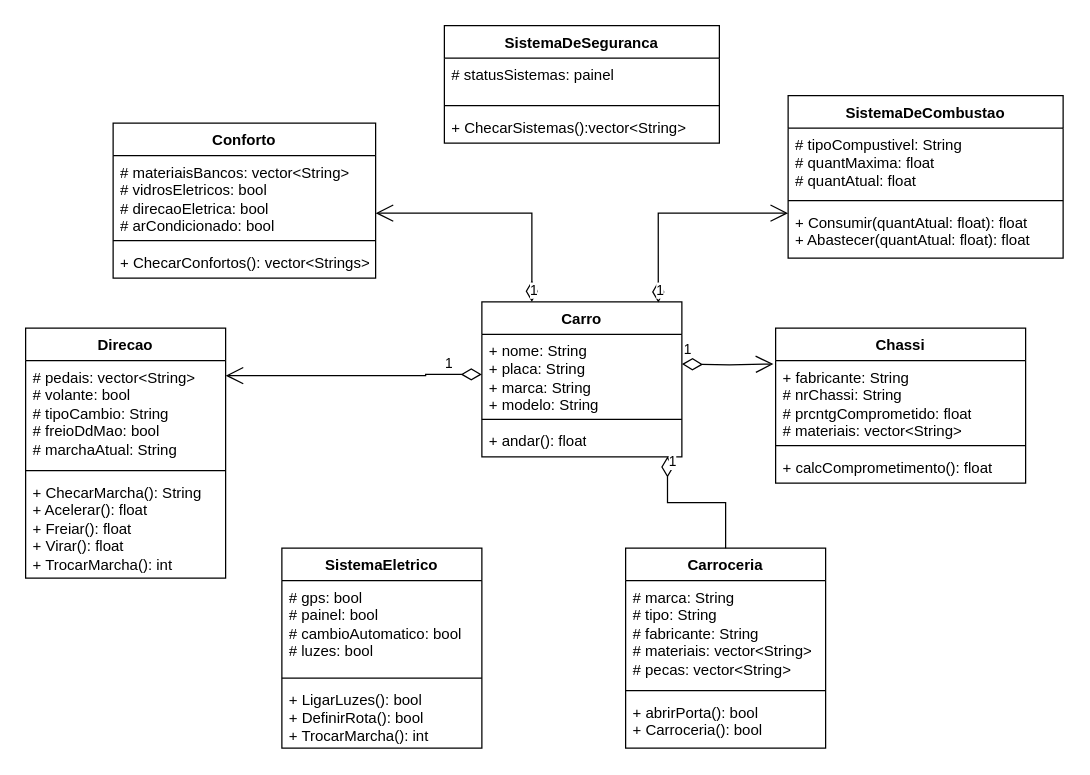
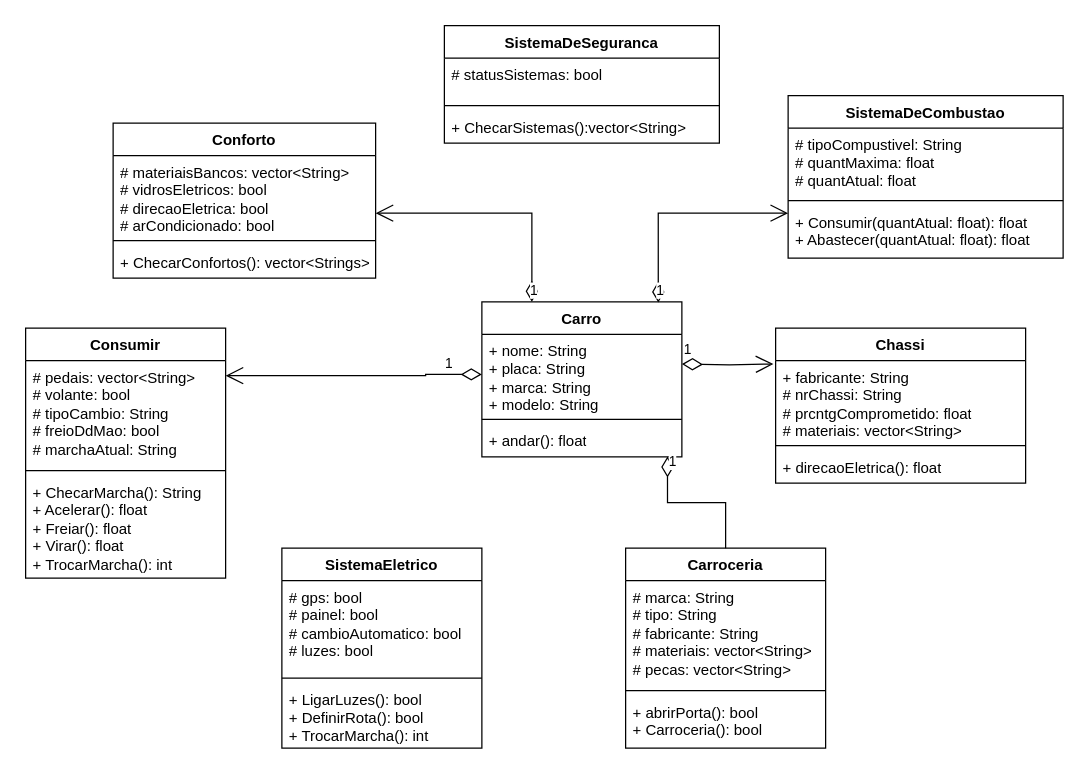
  <mxCell id="0" />
  <mxCell id="1" parent="0" />
  <mxCell id="2" value="Carro" style="swimlane;fontStyle=1;align=center;verticalAlign=top;childLayout=stackLayout;horizontal=1;startSize=26;horizontalStack=0;resizeParent=1;resizeParentMax=0;resizeLast=0;collapsible=1;marginBottom=0;whiteSpace=wrap;html=1;" parent="1" vertex="1"><mxGeometry x="385" y="241" width="160" height="124" as="geometry" /></mxCell>
  <mxCell id="3" value="+ nome: String&lt;div&gt;+ placa: String&lt;/div&gt;&lt;div&gt;+ marca: String&lt;/div&gt;&lt;div&gt;+ modelo: String&lt;/div&gt;" style="text;strokeColor=none;fillColor=none;align=left;verticalAlign=top;spacingLeft=4;spacingRight=4;overflow=hidden;rotatable=0;points=[[0,0.5],[1,0.5]];portConstraint=eastwest;whiteSpace=wrap;html=1;" parent="2" vertex="1"><mxGeometry y="26" width="160" height="64" as="geometry" /></mxCell>
  <mxCell id="4" value="" style="line;strokeWidth=1;fillColor=none;align=left;verticalAlign=middle;spacingTop=-1;spacingLeft=3;spacingRight=3;rotatable=0;labelPosition=right;points=[];portConstraint=eastwest;strokeColor=inherit;" parent="2" vertex="1"><mxGeometry y="90" width="160" height="8" as="geometry" /></mxCell>
  <mxCell id="5" value="+ andar(): float" style="text;strokeColor=none;fillColor=none;align=left;verticalAlign=top;spacingLeft=4;spacingRight=4;overflow=hidden;rotatable=0;points=[[0,0.5],[1,0.5]];portConstraint=eastwest;whiteSpace=wrap;html=1;" parent="2" vertex="1"><mxGeometry y="98" width="160" height="26" as="geometry" /></mxCell>
  <mxCell id="6" value="Carroceria" style="swimlane;fontStyle=1;align=center;verticalAlign=top;childLayout=stackLayout;horizontal=1;startSize=26;horizontalStack=0;resizeParent=1;resizeParentMax=0;resizeLast=0;collapsible=1;marginBottom=0;whiteSpace=wrap;html=1;" parent="1" vertex="1"><mxGeometry x="500" y="438" width="160" height="160" as="geometry" /></mxCell>
  <mxCell id="7" value="# marca: String&lt;div&gt;# tipo: String&lt;/div&gt;&lt;div&gt;# fabricante: String&lt;/div&gt;&lt;div&gt;# materiais: vector&amp;lt;String&amp;gt;&lt;/div&gt;&lt;div&gt;# pecas: vector&amp;lt;String&amp;gt;&lt;/div&gt;" style="text;strokeColor=none;fillColor=none;align=left;verticalAlign=top;spacingLeft=4;spacingRight=4;overflow=hidden;rotatable=0;points=[[0,0.5],[1,0.5]];portConstraint=eastwest;whiteSpace=wrap;html=1;" parent="6" vertex="1"><mxGeometry y="26" width="160" height="84" as="geometry" /></mxCell>
  <mxCell id="8" value="" style="line;strokeWidth=1;fillColor=none;align=left;verticalAlign=middle;spacingTop=-1;spacingLeft=3;spacingRight=3;rotatable=0;labelPosition=right;points=[];portConstraint=eastwest;strokeColor=inherit;" parent="6" vertex="1"><mxGeometry y="110" width="160" height="8" as="geometry" /></mxCell>
  <mxCell id="9" value="+ abrirPorta(): bool&lt;div&gt;+ Carroceria(): bool&lt;/div&gt;" style="text;strokeColor=none;fillColor=none;align=left;verticalAlign=top;spacingLeft=4;spacingRight=4;overflow=hidden;rotatable=0;points=[[0,0.5],[1,0.5]];portConstraint=eastwest;whiteSpace=wrap;html=1;" parent="6" vertex="1"><mxGeometry y="118" width="160" height="42" as="geometry" /></mxCell>
  <mxCell id="10" value="SistemaEletrico" style="swimlane;fontStyle=1;align=center;verticalAlign=top;childLayout=stackLayout;horizontal=1;startSize=26;horizontalStack=0;resizeParent=1;resizeParentMax=0;resizeLast=0;collapsible=1;marginBottom=0;whiteSpace=wrap;html=1;" parent="1" vertex="1"><mxGeometry x="225" y="438" width="160" height="160" as="geometry" /></mxCell>
  <mxCell id="11" value="# gps: bool&lt;div&gt;# painel: bool&lt;/div&gt;&lt;div&gt;# cambioAutomatico: bool&lt;/div&gt;&lt;div&gt;# luzes: bool&lt;/div&gt;" style="text;strokeColor=none;fillColor=none;align=left;verticalAlign=top;spacingLeft=4;spacingRight=4;overflow=hidden;rotatable=0;points=[[0,0.5],[1,0.5]];portConstraint=eastwest;whiteSpace=wrap;html=1;" parent="10" vertex="1"><mxGeometry y="26" width="160" height="74" as="geometry" /></mxCell>
  <mxCell id="12" value="" style="line;strokeWidth=1;fillColor=none;align=left;verticalAlign=middle;spacingTop=-1;spacingLeft=3;spacingRight=3;rotatable=0;labelPosition=right;points=[];portConstraint=eastwest;strokeColor=inherit;" parent="10" vertex="1"><mxGeometry y="100" width="160" height="8" as="geometry" /></mxCell>
  <mxCell id="13" value="+ LigarLuzes(): bool&lt;div&gt;+ DefinirRota(): bool&lt;/div&gt;&lt;div&gt;+ TrocarMarcha(): int&lt;/div&gt;" style="text;strokeColor=none;fillColor=none;align=left;verticalAlign=top;spacingLeft=4;spacingRight=4;overflow=hidden;rotatable=0;points=[[0,0.5],[1,0.5]];portConstraint=eastwest;whiteSpace=wrap;html=1;" parent="10" vertex="1"><mxGeometry y="108" width="160" height="52" as="geometry" /></mxCell>
  <mxCell id="14" value="Chassi" style="swimlane;fontStyle=1;align=center;verticalAlign=top;childLayout=stackLayout;horizontal=1;startSize=26;horizontalStack=0;resizeParent=1;resizeParentMax=0;resizeLast=0;collapsible=1;marginBottom=0;whiteSpace=wrap;html=1;" parent="1" vertex="1"><mxGeometry x="620" y="262" width="200" height="124" as="geometry" /></mxCell>
  <mxCell id="15" value="+ fabricante: String&lt;div&gt;# nrChassi: String&lt;/div&gt;&lt;div&gt;# prcntgComprometido: float&lt;/div&gt;&lt;div&gt;# materiais: vector&amp;lt;String&amp;gt;&lt;/div&gt;" style="text;strokeColor=none;fillColor=none;align=left;verticalAlign=top;spacingLeft=4;spacingRight=4;overflow=hidden;rotatable=0;points=[[0,0.5],[1,0.5]];portConstraint=eastwest;whiteSpace=wrap;html=1;" parent="14" vertex="1"><mxGeometry y="26" width="200" height="64" as="geometry" /></mxCell>
  <mxCell id="16" value="" style="line;strokeWidth=1;fillColor=none;align=left;verticalAlign=middle;spacingTop=-1;spacingLeft=3;spacingRight=3;rotatable=0;labelPosition=right;points=[];portConstraint=eastwest;strokeColor=inherit;" parent="14" vertex="1"><mxGeometry y="90" width="200" height="8" as="geometry" /></mxCell>
- <mxCell id="17" value="+ calcComprometimento(): float" style="text;strokeColor=none;fillColor=none;align=left;verticalAlign=top;spacingLeft=4;spacingRight=4;overflow=hidden;rotatable=0;points=[[0,0.5],[1,0.5]];portConstraint=eastwest;whiteSpace=wrap;html=1;" parent="14" vertex="1"><mxGeometry y="98" width="200" height="26" as="geometry" /></mxCell>
+ <mxCell id="17" value="+ direcaoEletrica(): float" style="text;strokeColor=none;fillColor=none;align=left;verticalAlign=top;spacingLeft=4;spacingRight=4;overflow=hidden;rotatable=0;points=[[0,0.5],[1,0.5]];portConstraint=eastwest;whiteSpace=wrap;html=1;" parent="14" vertex="1"><mxGeometry y="98" width="200" height="26" as="geometry" /></mxCell>
  <mxCell id="18" value="SistemaDeCombustao" style="swimlane;fontStyle=1;align=center;verticalAlign=top;childLayout=stackLayout;horizontal=1;startSize=26;horizontalStack=0;resizeParent=1;resizeParentMax=0;resizeLast=0;collapsible=1;marginBottom=0;whiteSpace=wrap;html=1;" parent="1" vertex="1"><mxGeometry x="630" y="76" width="220" height="130" as="geometry" /></mxCell>
  <mxCell id="19" value="# tipoCompustivel: String&lt;div&gt;# quantMaxima: float&lt;/div&gt;&lt;div&gt;# quantAtual: float&lt;/div&gt;" style="text;strokeColor=none;fillColor=none;align=left;verticalAlign=top;spacingLeft=4;spacingRight=4;overflow=hidden;rotatable=0;points=[[0,0.5],[1,0.5]];portConstraint=eastwest;whiteSpace=wrap;html=1;" parent="18" vertex="1"><mxGeometry y="26" width="220" height="54" as="geometry" /></mxCell>
  <mxCell id="20" value="" style="line;strokeWidth=1;fillColor=none;align=left;verticalAlign=middle;spacingTop=-1;spacingLeft=3;spacingRight=3;rotatable=0;labelPosition=right;points=[];portConstraint=eastwest;strokeColor=inherit;" parent="18" vertex="1"><mxGeometry y="80" width="220" height="8" as="geometry" /></mxCell>
  <mxCell id="21" value="+ Consumir(quantAtual: float): float&lt;div&gt;+ Abastecer(quantAtual: float): float&lt;/div&gt;" style="text;strokeColor=none;fillColor=none;align=left;verticalAlign=top;spacingLeft=4;spacingRight=4;overflow=hidden;rotatable=0;points=[[0,0.5],[1,0.5]];portConstraint=eastwest;whiteSpace=wrap;html=1;" parent="18" vertex="1"><mxGeometry y="88" width="220" height="42" as="geometry" /></mxCell>
  <mxCell id="22" value="SistemaDeSeguranca" style="swimlane;fontStyle=1;align=center;verticalAlign=top;childLayout=stackLayout;horizontal=1;startSize=26;horizontalStack=0;resizeParent=1;resizeParentMax=0;resizeLast=0;collapsible=1;marginBottom=0;whiteSpace=wrap;html=1;" parent="1" vertex="1"><mxGeometry x="355" y="20" width="220" height="94" as="geometry" /></mxCell>
- <mxCell id="23" value="&lt;div&gt;# statusSistemas: painel&lt;/div&gt;" style="text;strokeColor=none;fillColor=none;align=left;verticalAlign=top;spacingLeft=4;spacingRight=4;overflow=hidden;rotatable=0;points=[[0,0.5],[1,0.5]];portConstraint=eastwest;whiteSpace=wrap;html=1;" parent="22" vertex="1"><mxGeometry y="26" width="220" height="34" as="geometry" /></mxCell>
+ <mxCell id="23" value="&lt;div&gt;# statusSistemas: bool&lt;/div&gt;" style="text;strokeColor=none;fillColor=none;align=left;verticalAlign=top;spacingLeft=4;spacingRight=4;overflow=hidden;rotatable=0;points=[[0,0.5],[1,0.5]];portConstraint=eastwest;whiteSpace=wrap;html=1;" parent="22" vertex="1"><mxGeometry y="26" width="220" height="34" as="geometry" /></mxCell>
  <mxCell id="24" value="" style="line;strokeWidth=1;fillColor=none;align=left;verticalAlign=middle;spacingTop=-1;spacingLeft=3;spacingRight=3;rotatable=0;labelPosition=right;points=[];portConstraint=eastwest;strokeColor=inherit;" parent="22" vertex="1"><mxGeometry y="60" width="220" height="8" as="geometry" /></mxCell>
  <mxCell id="25" value="+ ChecarSistemas():vector&amp;lt;String&amp;gt;" style="text;strokeColor=none;fillColor=none;align=left;verticalAlign=top;spacingLeft=4;spacingRight=4;overflow=hidden;rotatable=0;points=[[0,0.5],[1,0.5]];portConstraint=eastwest;whiteSpace=wrap;html=1;" parent="22" vertex="1"><mxGeometry y="68" width="220" height="26" as="geometry" /></mxCell>
  <mxCell id="26" value="Conforto" style="swimlane;fontStyle=1;align=center;verticalAlign=top;childLayout=stackLayout;horizontal=1;startSize=26;horizontalStack=0;resizeParent=1;resizeParentMax=0;resizeLast=0;collapsible=1;marginBottom=0;whiteSpace=wrap;html=1;" parent="1" vertex="1"><mxGeometry x="90" y="98" width="210" height="124" as="geometry" /></mxCell>
  <mxCell id="27" value="# materiaisBancos: vector&amp;lt;String&amp;gt;&lt;div&gt;# vidrosEletricos: bool&lt;/div&gt;&lt;div&gt;# direcaoEletrica: bool&lt;/div&gt;&lt;div&gt;# arCondicionado: bool&lt;/div&gt;" style="text;strokeColor=none;fillColor=none;align=left;verticalAlign=top;spacingLeft=4;spacingRight=4;overflow=hidden;rotatable=0;points=[[0,0.5],[1,0.5]];portConstraint=eastwest;whiteSpace=wrap;html=1;" parent="26" vertex="1"><mxGeometry y="26" width="210" height="64" as="geometry" /></mxCell>
  <mxCell id="28" value="" style="line;strokeWidth=1;fillColor=none;align=left;verticalAlign=middle;spacingTop=-1;spacingLeft=3;spacingRight=3;rotatable=0;labelPosition=right;points=[];portConstraint=eastwest;strokeColor=inherit;" parent="26" vertex="1"><mxGeometry y="90" width="210" height="8" as="geometry" /></mxCell>
  <mxCell id="29" value="+ ChecarConfortos(): vector&amp;lt;Strings&amp;gt;" style="text;strokeColor=none;fillColor=none;align=left;verticalAlign=top;spacingLeft=4;spacingRight=4;overflow=hidden;rotatable=0;points=[[0,0.5],[1,0.5]];portConstraint=eastwest;whiteSpace=wrap;html=1;" parent="26" vertex="1"><mxGeometry y="98" width="210" height="26" as="geometry" /></mxCell>
- <mxCell id="30" value="Direcao" style="swimlane;fontStyle=1;align=center;verticalAlign=top;childLayout=stackLayout;horizontal=1;startSize=26;horizontalStack=0;resizeParent=1;resizeParentMax=0;resizeLast=0;collapsible=1;marginBottom=0;whiteSpace=wrap;html=1;" parent="1" vertex="1"><mxGeometry x="20" y="262" width="160" height="200" as="geometry" /></mxCell>
+ <mxCell id="30" value="Consumir" style="swimlane;fontStyle=1;align=center;verticalAlign=top;childLayout=stackLayout;horizontal=1;startSize=26;horizontalStack=0;resizeParent=1;resizeParentMax=0;resizeLast=0;collapsible=1;marginBottom=0;whiteSpace=wrap;html=1;" parent="1" vertex="1"><mxGeometry x="20" y="262" width="160" height="200" as="geometry" /></mxCell>
  <mxCell id="31" value="# pedais: vector&amp;lt;String&amp;gt;&lt;div&gt;# volante: bool&lt;/div&gt;&lt;div&gt;# tipoCambio: String&lt;/div&gt;&lt;div&gt;# freioDdMao: bool&lt;/div&gt;&lt;div&gt;# marchaAtual: String&lt;/div&gt;" style="text;strokeColor=none;fillColor=none;align=left;verticalAlign=top;spacingLeft=4;spacingRight=4;overflow=hidden;rotatable=0;points=[[0,0.5],[1,0.5]];portConstraint=eastwest;whiteSpace=wrap;html=1;" parent="30" vertex="1"><mxGeometry y="26" width="160" height="84" as="geometry" /></mxCell>
  <mxCell id="32" value="" style="line;strokeWidth=1;fillColor=none;align=left;verticalAlign=middle;spacingTop=-1;spacingLeft=3;spacingRight=3;rotatable=0;labelPosition=right;points=[];portConstraint=eastwest;strokeColor=inherit;" parent="30" vertex="1"><mxGeometry y="110" width="160" height="8" as="geometry" /></mxCell>
  <mxCell id="33" value="+ ChecarMarcha(): String&lt;div&gt;+ Acelerar(): float&lt;/div&gt;&lt;div&gt;+ Freiar(): float&lt;/div&gt;&lt;div&gt;+ Virar(): float&lt;/div&gt;&lt;div&gt;+ TrocarMarcha(): int&lt;/div&gt;" style="text;strokeColor=none;fillColor=none;align=left;verticalAlign=top;spacingLeft=4;spacingRight=4;overflow=hidden;rotatable=0;points=[[0,0.5],[1,0.5]];portConstraint=eastwest;whiteSpace=wrap;html=1;" parent="30" vertex="1"><mxGeometry y="118" width="160" height="82" as="geometry" /></mxCell>
  <mxCell id="34" value="1" style="endArrow=open;html=1;endSize=12;startArrow=diamondThin;startSize=14;startFill=0;edgeStyle=orthogonalEdgeStyle;align=left;verticalAlign=bottom;rounded=0;exitX=0.882;exitY=0.004;exitDx=0;exitDy=0;exitPerimeter=0;entryX=0;entryY=0.143;entryDx=0;entryDy=0;entryPerimeter=0;" parent="1" source="2" target="21" edge="1"><mxGeometry x="-1" y="3" relative="1" as="geometry"><mxPoint x="520" y="220" as="sourcePoint" /><mxPoint x="590" y="180" as="targetPoint" /><Array as="points"><mxPoint x="526" y="170" /></Array></mxGeometry></mxCell>
  <mxCell id="35" value="1" style="endArrow=open;html=1;endSize=12;startArrow=diamondThin;startSize=14;startFill=0;edgeStyle=orthogonalEdgeStyle;align=left;verticalAlign=bottom;rounded=0;entryX=-0.009;entryY=0.042;entryDx=0;entryDy=0;entryPerimeter=0;" parent="1" target="15" edge="1"><mxGeometry x="-1" y="3" relative="1" as="geometry"><mxPoint x="545" y="290.76" as="sourcePoint" /><mxPoint x="560" y="250" as="targetPoint" /><Array as="points" /></mxGeometry></mxCell>
  <mxCell id="36" value="1" style="endArrow=none;html=1;endSize=12;startArrow=diamondThin;startSize=14;startFill=0;edgeStyle=orthogonalEdgeStyle;align=left;verticalAlign=bottom;rounded=0;exitX=0.928;exitY=0.985;exitDx=0;exitDy=0;exitPerimeter=0;entryX=0.5;entryY=0;entryDx=0;entryDy=0;" parent="1" source="5" target="6" edge="1"><mxGeometry x="-0.786" relative="1" as="geometry"><mxPoint x="530" y="390" as="sourcePoint" /><mxPoint x="690" y="390" as="targetPoint" /><mxPoint as="offset" /></mxGeometry></mxCell>
  <mxCell id="37" value="1" style="endArrow=open;html=1;endSize=12;startArrow=diamondThin;startSize=14;startFill=0;edgeStyle=orthogonalEdgeStyle;align=left;verticalAlign=bottom;rounded=0;exitX=0.25;exitY=0;exitDx=0;exitDy=0;" parent="1" source="2" target="27" edge="1"><mxGeometry x="-1" y="3" relative="1" as="geometry"><mxPoint x="250" y="190" as="sourcePoint" /><mxPoint x="370" y="210" as="targetPoint" /><Array as="points"><mxPoint x="425" y="170" /></Array></mxGeometry></mxCell>
  <mxCell id="38" value="1" style="endArrow=open;html=1;endSize=12;startArrow=diamondThin;startSize=14;startFill=0;edgeStyle=orthogonalEdgeStyle;align=left;verticalAlign=bottom;rounded=0;exitX=0;exitY=0.5;exitDx=0;exitDy=0;entryX=1;entryY=0.143;entryDx=0;entryDy=0;entryPerimeter=0;" parent="1" source="3" target="31" edge="1"><mxGeometry x="-0.7" relative="1" as="geometry"><mxPoint x="250" y="350" as="sourcePoint" /><mxPoint x="240" y="310" as="targetPoint" /><mxPoint as="offset" /><Array as="points"><mxPoint x="340" y="299" /></Array></mxGeometry></mxCell>
